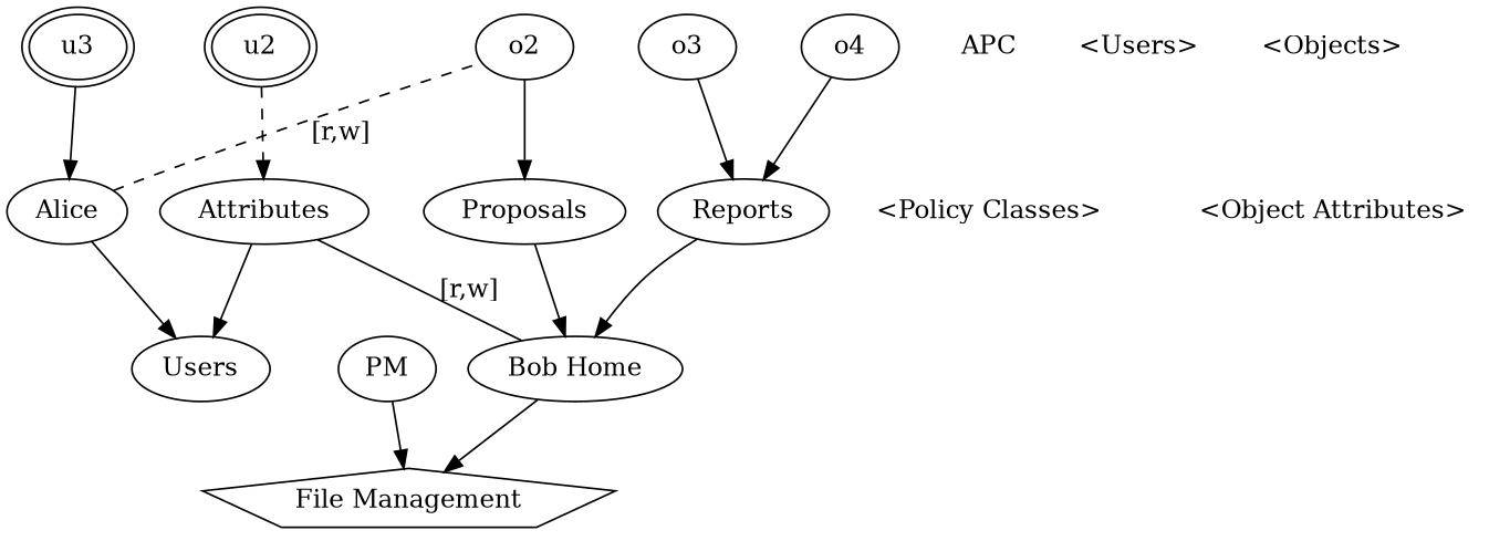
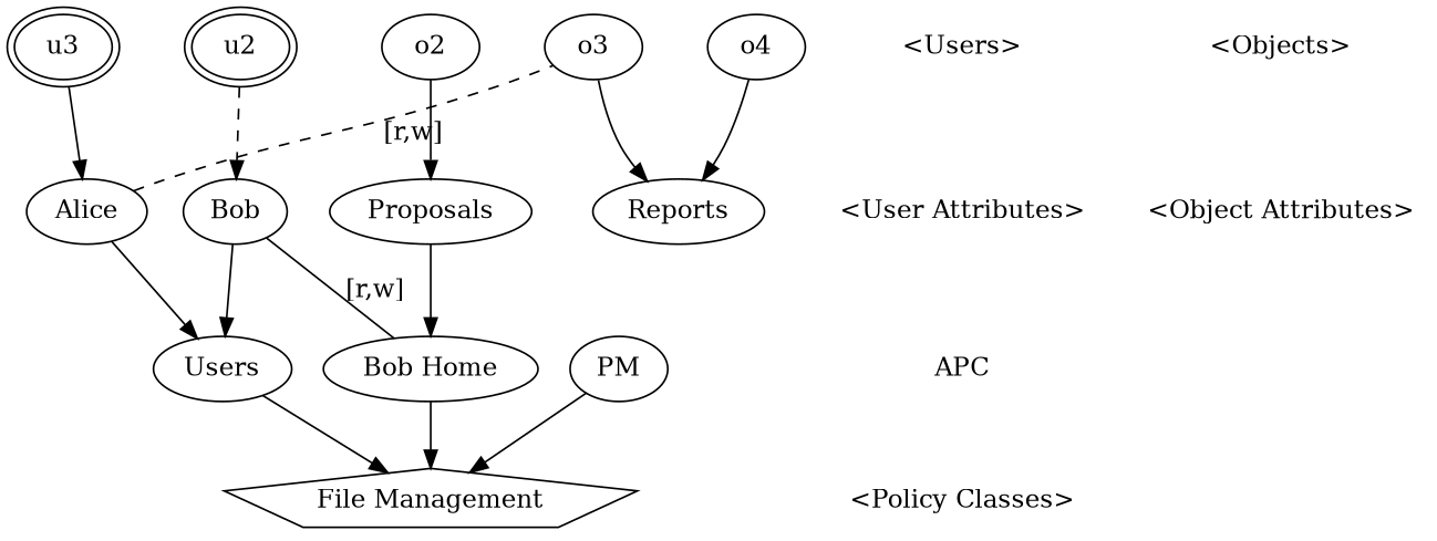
  strict digraph {
    node [shape=ellipse]
    n1 [label=u3 peripheries=2]
    u2 [peripheries=2]
    o2
    o3
    o4
    Alice
-   Bob [label=Attributes]
+   Bob
    Proposals
    Reports
    Users
    "Bob Home"
    "File Management" [shape=polygon sides=5]
    APC [height=0 shape=none width=0]
    "<Policy Classes>" [shape=none]
    "<Users>" [shape=none]
+   "<User Attributes>" [shape=none]
    PM
    "<Objects>" [shape=none]
    "<Object Attributes>" [shape=none]
    subgraph sub_1 {
      rank=same
      n1
      u2
      o2
      o3
      o4
    }
    subgraph sub_2 {
      rank=same
      Alice
      Bob
      Proposals
      Reports
    }
    subgraph sub_3 {
      rank=same
      Users
      "Bob Home"
    }
    subgraph sub_4 {
      subgraph sub_5 {
        n1
        u2
      }
      subgraph sub_6 {
        Alice
        Bob
        Users
      }
    }
    subgraph sub_7 {
      subgraph sub_8 {
        o2
        o3
        o4
      }
      subgraph sub_9 {
        Proposals
        Reports
        "Bob Home"
      }
    }
    subgraph sub_10 {
      "File Management"
    }
    n1 -> u2 [style=invis]
    n1 -> Alice
    u2 -> Bob [style=dashed]
    o2 -> o3 [style=invis]
    o2 -> Proposals
    o3 -> o4 [style=invis]
    o3 -> Reports
    o4 -> Reports
-   Alice -> o2 [arrowhead=none constraint=false label="[r,w]" style=dashed]
+   Alice -> o3 [arrowhead=none constraint=false label="[r,w]" style=dashed]
    Alice -> Users
    Bob -> Users
    Bob -> "Bob Home" [arrowhead=none constraint=false label="[r,w]" style=solid]
    Proposals -> "Bob Home"
-   Reports -> "Bob Home"
+   Users -> "File Management"
    "Bob Home" -> "File Management"
    APC -> "<Policy Classes>" [arrowhead=none style=invis]
+   "<Users>" -> "<User Attributes>" [arrowhead=none style=invis]
+   "<User Attributes>" -> APC [arrowhead=none style=invis]
    PM -> "File Management"
    "<Objects>" -> "<Object Attributes>" [arrowhead=none style=invis]
  }
